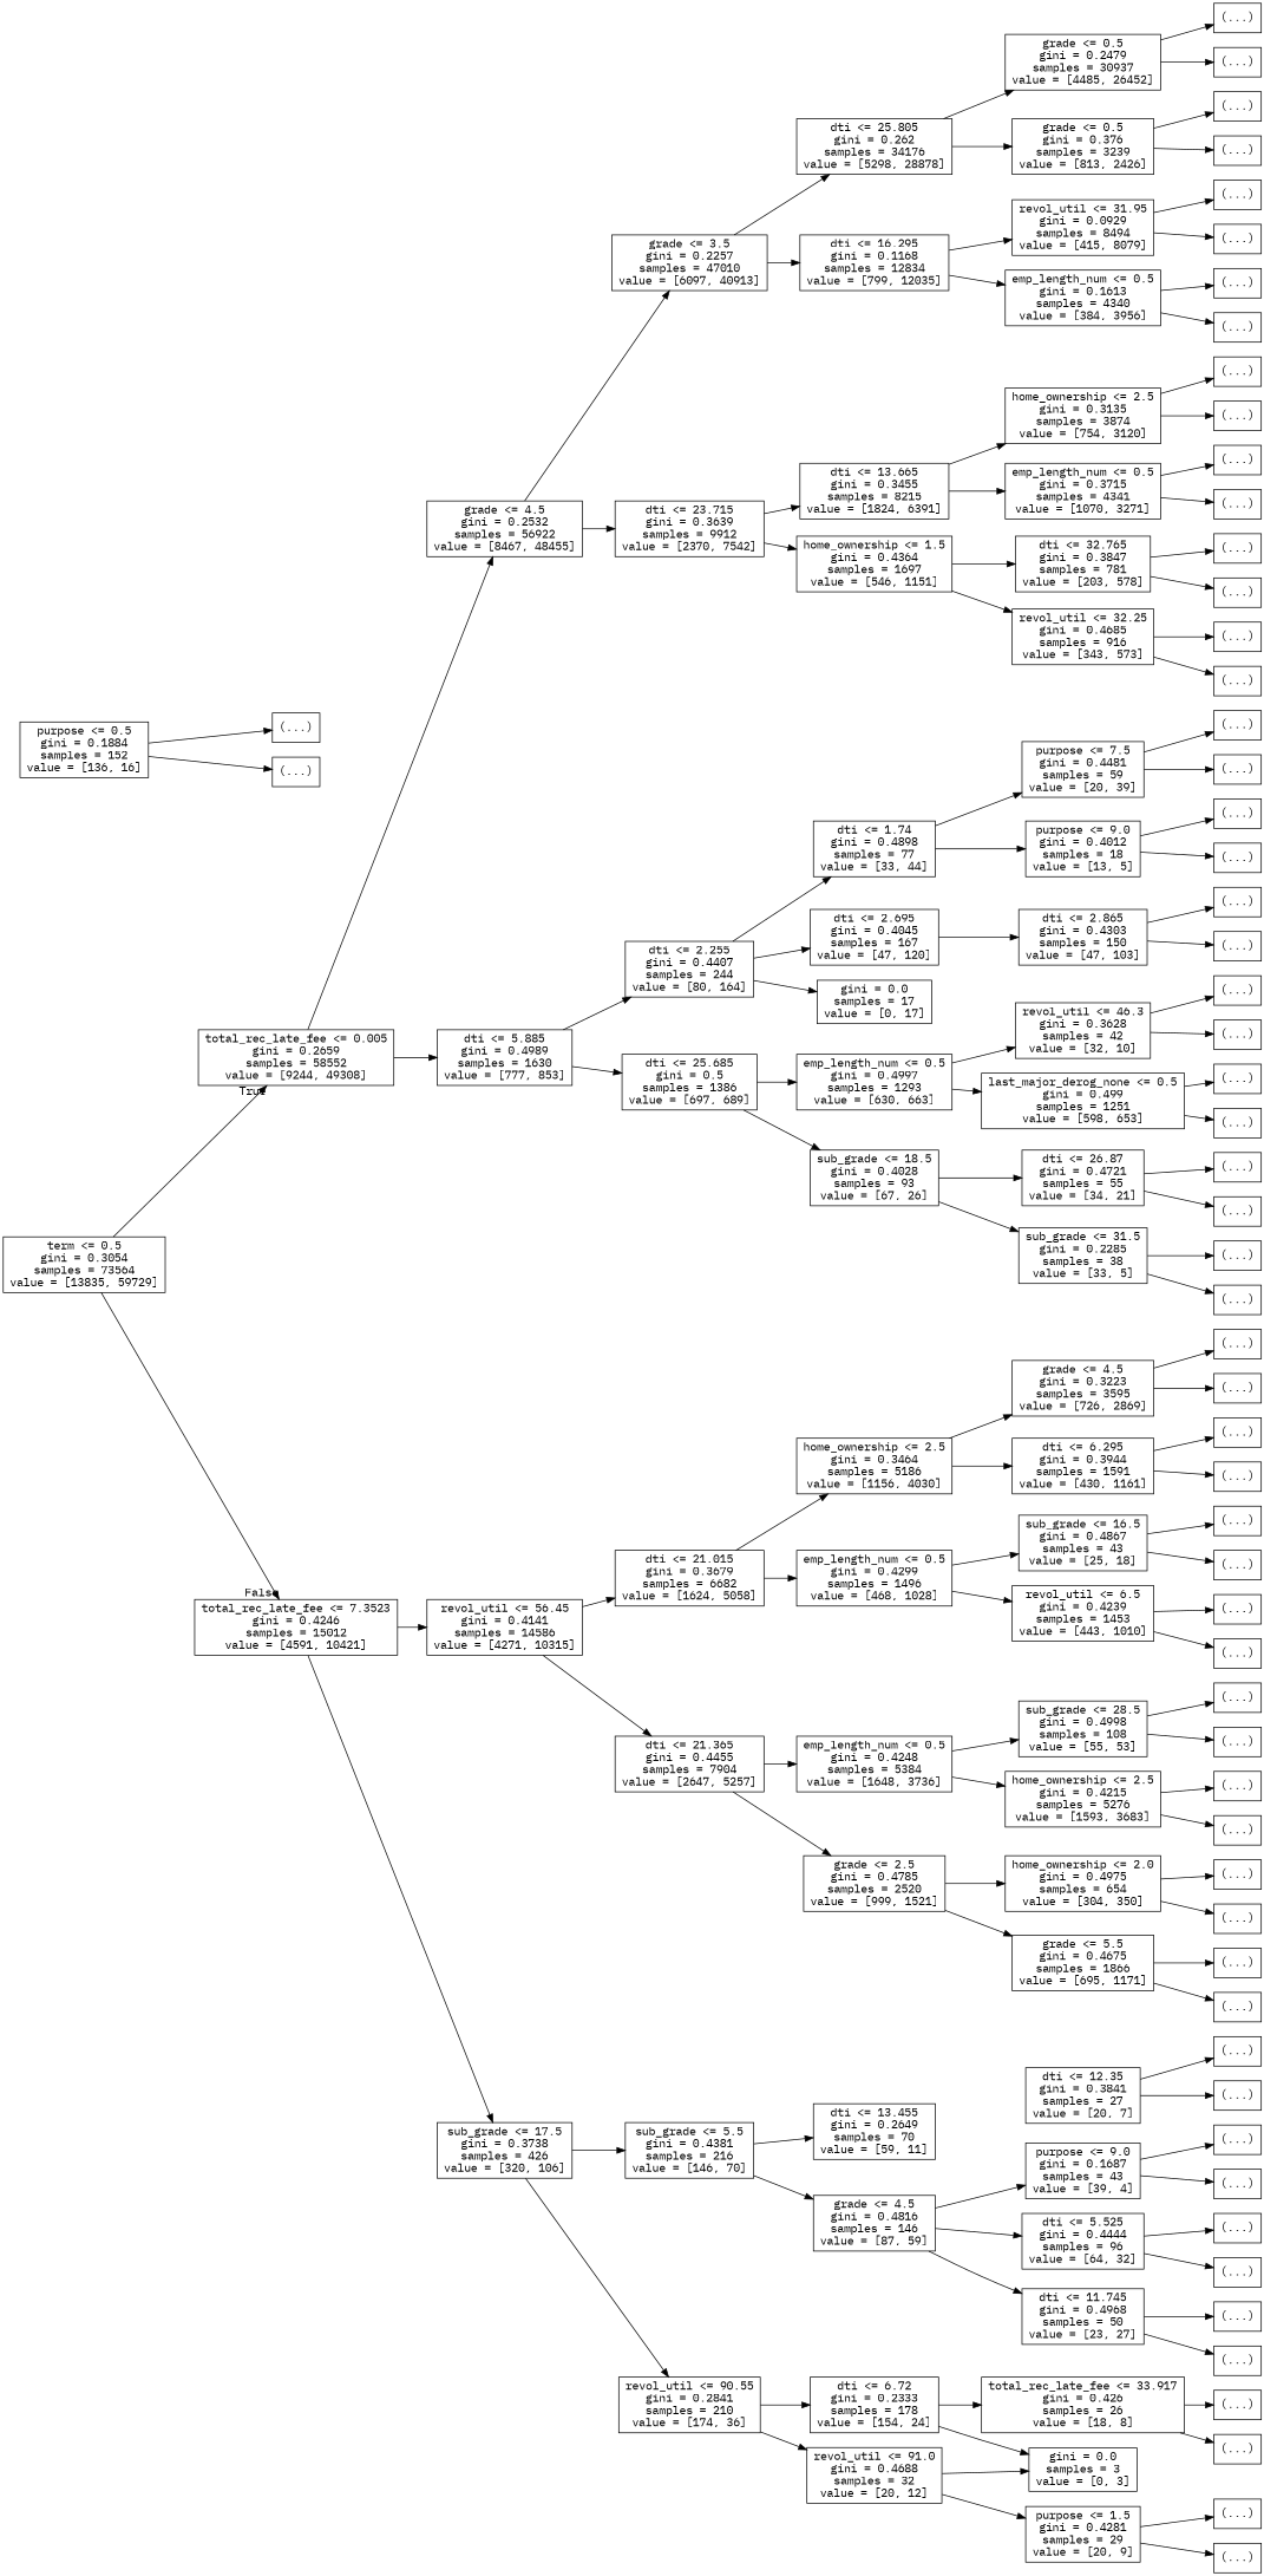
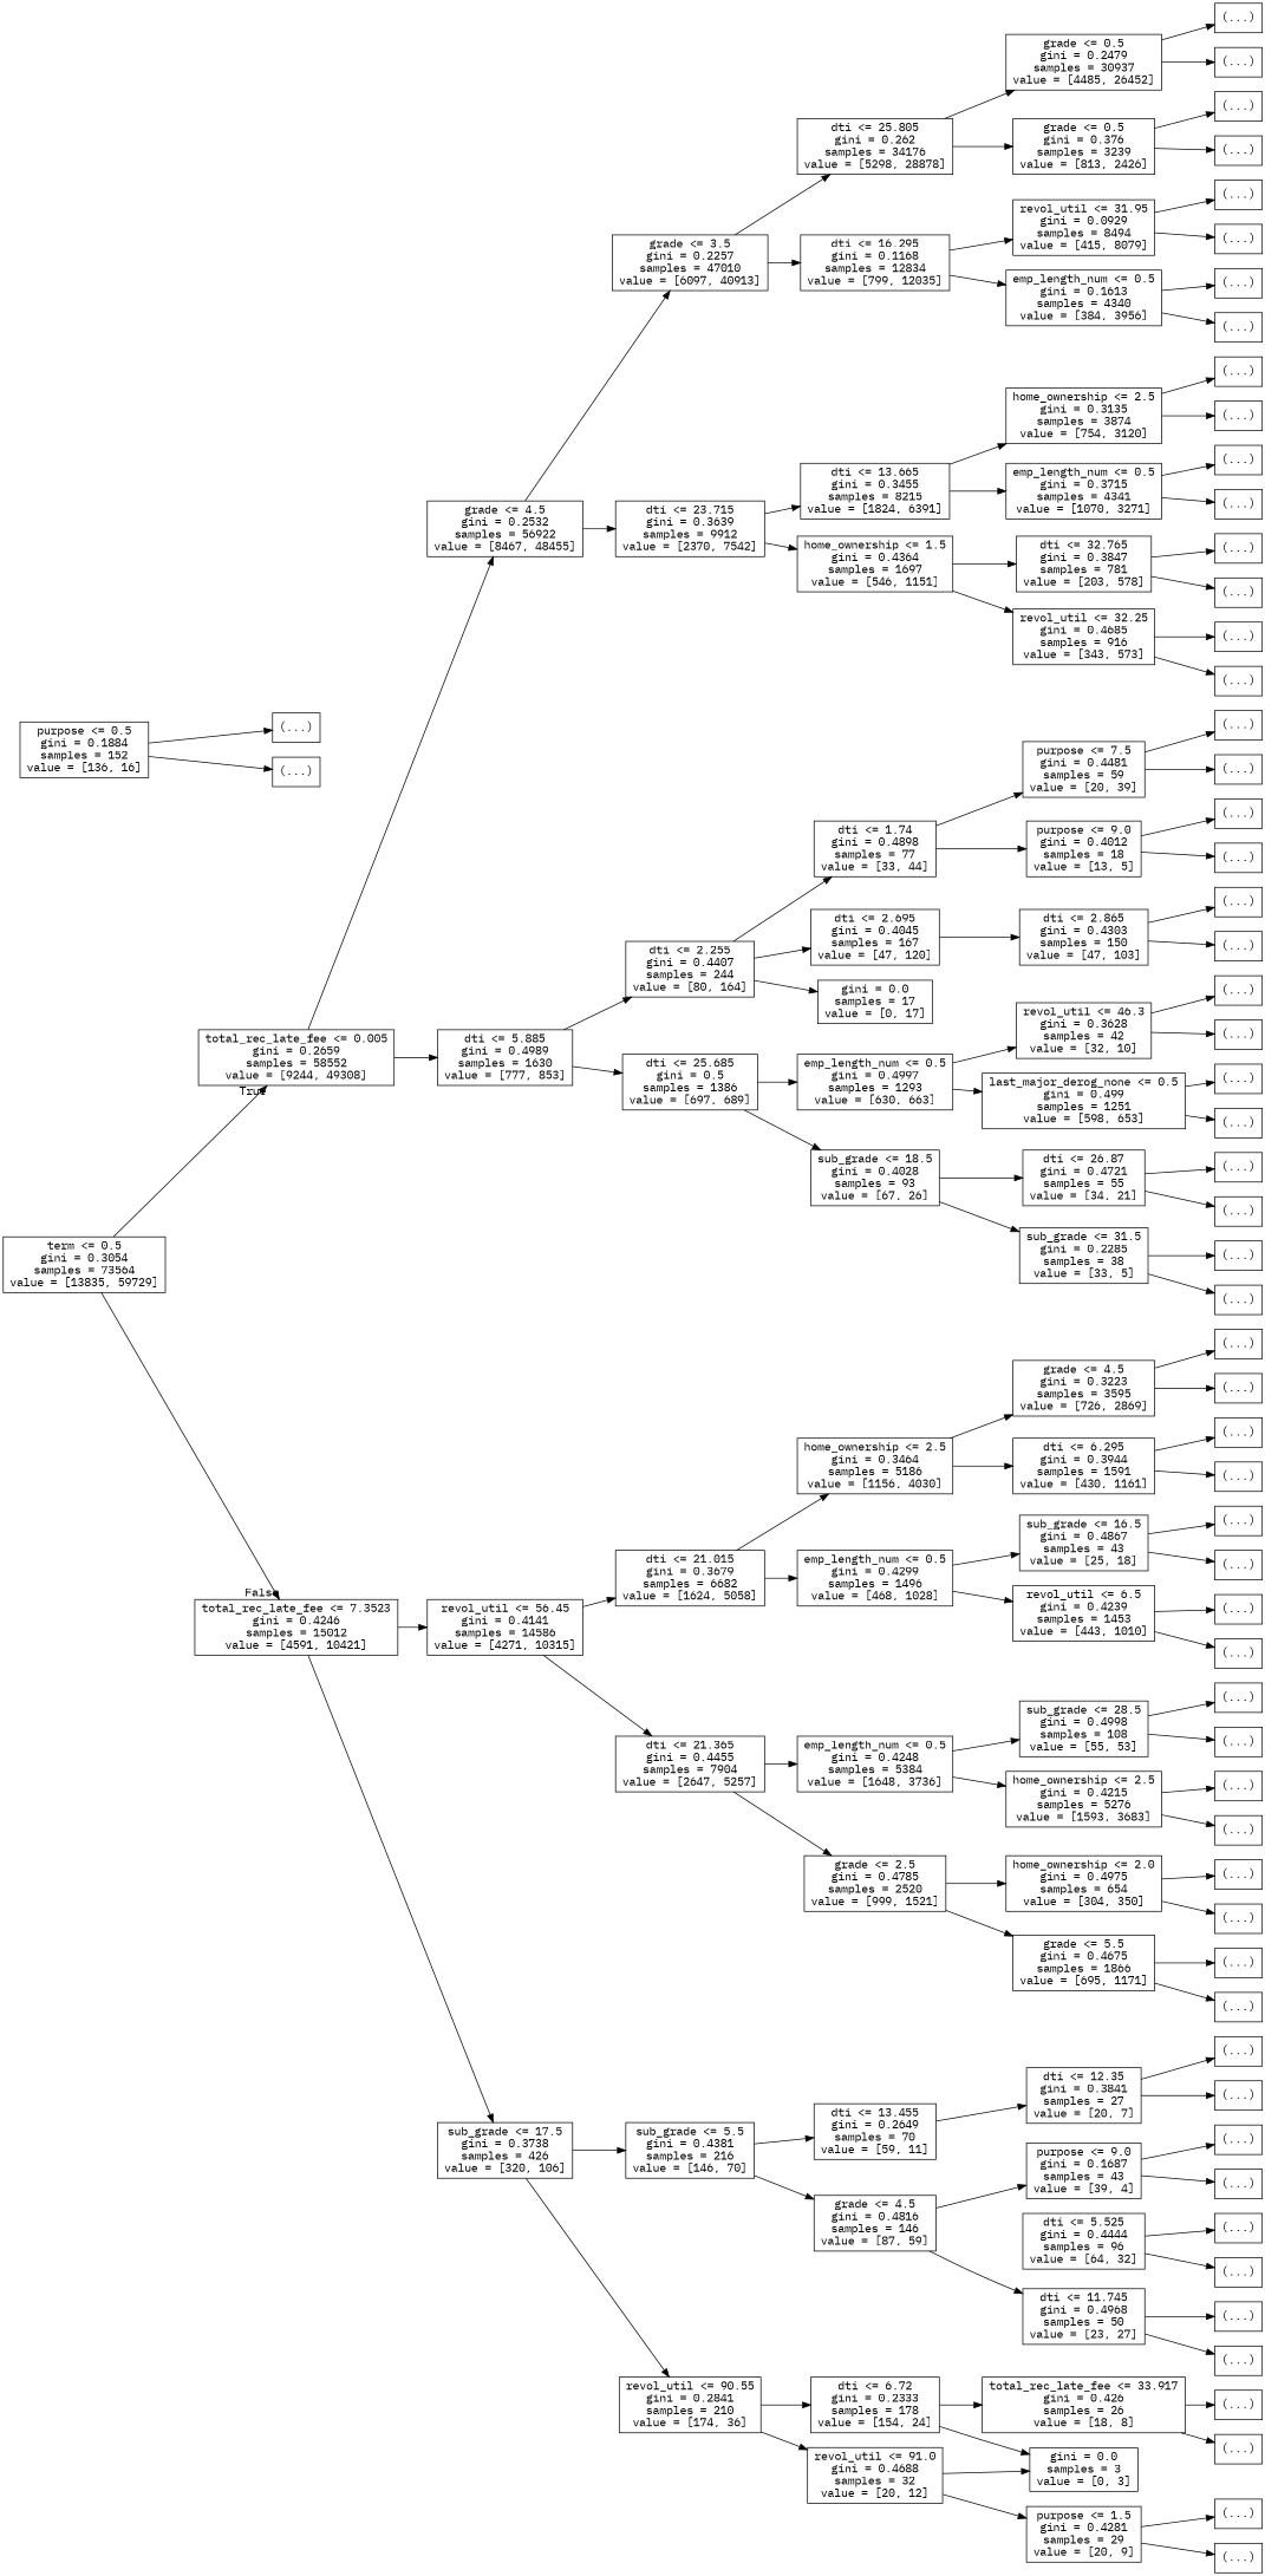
  digraph {
    fontname="IBM Plex Mono"
    rankdir=LR
    node [fontname="IBM Plex Mono" shape=box]
    edge [fontname="IBM Plex Mono"]
    n1 [label="term <= 0.5\ngini = 0.3054\nsamples = 73564\nvalue = [13835, 59729]"]
    n2 [label="total_rec_late_fee <= 0.005\ngini = 0.2659\nsamples = 58552\nvalue = [9244, 49308]"]
    n3 [label="total_rec_late_fee <= 7.3523\ngini = 0.4246\nsamples = 15012\nvalue = [4591, 10421]"]
    n4 [label="grade <= 4.5\ngini = 0.2532\nsamples = 56922\nvalue = [8467, 48455]"]
    n5 [label="dti <= 5.885\ngini = 0.4989\nsamples = 1630\nvalue = [777, 853]"]
    n6 [label="revol_util <= 56.45\ngini = 0.4141\nsamples = 14586\nvalue = [4271, 10315]"]
    n7 [label="sub_grade <= 17.5\ngini = 0.3738\nsamples = 426\nvalue = [320, 106]"]
    n8 [label="grade <= 3.5\ngini = 0.2257\nsamples = 47010\nvalue = [6097, 40913]"]
    n9 [label="dti <= 23.715\ngini = 0.3639\nsamples = 9912\nvalue = [2370, 7542]"]
    n10 [label="dti <= 2.255\ngini = 0.4407\nsamples = 244\nvalue = [80, 164]"]
    n11 [label="dti <= 25.685\ngini = 0.5\nsamples = 1386\nvalue = [697, 689]"]
    n12 [label="dti <= 25.805\ngini = 0.262\nsamples = 34176\nvalue = [5298, 28878]"]
    n13 [label="dti <= 16.295\ngini = 0.1168\nsamples = 12834\nvalue = [799, 12035]"]
    n14 [label="dti <= 13.665\ngini = 0.3455\nsamples = 8215\nvalue = [1824, 6391]"]
    n15 [label="home_ownership <= 1.5\ngini = 0.4364\nsamples = 1697\nvalue = [546, 1151]"]
    n16 [label="grade <= 0.5\ngini = 0.2479\nsamples = 30937\nvalue = [4485, 26452]"]
    n17 [label="grade <= 0.5\ngini = 0.376\nsamples = 3239\nvalue = [813, 2426]"]
    n18 [label="revol_util <= 31.95\ngini = 0.0929\nsamples = 8494\nvalue = [415, 8079]"]
    n19 [label="emp_length_num <= 0.5\ngini = 0.1613\nsamples = 4340\nvalue = [384, 3956]"]
    n20 [label="(...)"]
    n21 [label="(...)"]
    n22 [label="(...)"]
    n23 [label="(...)"]
    n24 [label="(...)"]
    n25 [label="(...)"]
    n26 [label="(...)"]
    n27 [label="(...)"]
    n28 [label="home_ownership <= 2.5\ngini = 0.3135\nsamples = 3874\nvalue = [754, 3120]"]
    n29 [label="emp_length_num <= 0.5\ngini = 0.3715\nsamples = 4341\nvalue = [1070, 3271]"]
    n30 [label="dti <= 32.765\ngini = 0.3847\nsamples = 781\nvalue = [203, 578]"]
    n31 [label="revol_util <= 32.25\ngini = 0.4685\nsamples = 916\nvalue = [343, 573]"]
    n32 [label="(...)"]
    n33 [label="(...)"]
    n34 [label="(...)"]
    n35 [label="(...)"]
    n36 [label="(...)"]
    n37 [label="(...)"]
    n38 [label="(...)"]
    n39 [label="(...)"]
    n40 [label="dti <= 1.74\ngini = 0.4898\nsamples = 77\nvalue = [33, 44]"]
    n41 [label="dti <= 2.695\ngini = 0.4045\nsamples = 167\nvalue = [47, 120]"]
    n42 [label="gini = 0.0\nsamples = 17\nvalue = [0, 17]"]
    n43 [label="emp_length_num <= 0.5\ngini = 0.4997\nsamples = 1293\nvalue = [630, 663]"]
    n44 [label="sub_grade <= 18.5\ngini = 0.4028\nsamples = 93\nvalue = [67, 26]"]
    n45 [label="purpose <= 7.5\ngini = 0.4481\nsamples = 59\nvalue = [20, 39]"]
    n46 [label="purpose <= 9.0\ngini = 0.4012\nsamples = 18\nvalue = [13, 5]"]
    n47 [label="dti <= 2.865\ngini = 0.4303\nsamples = 150\nvalue = [47, 103]"]
    n48 [label="(...)"]
    n49 [label="(...)"]
    n50 [label="(...)"]
    n51 [label="(...)"]
    n52 [label="(...)"]
    n53 [label="(...)"]
    n54 [label="revol_util <= 46.3\ngini = 0.3628\nsamples = 42\nvalue = [32, 10]"]
    n55 [label="last_major_derog_none <= 0.5\ngini = 0.499\nsamples = 1251\nvalue = [598, 653]"]
    n56 [label="dti <= 26.87\ngini = 0.4721\nsamples = 55\nvalue = [34, 21]"]
    n57 [label="sub_grade <= 31.5\ngini = 0.2285\nsamples = 38\nvalue = [33, 5]"]
    n58 [label="(...)"]
    n59 [label="(...)"]
    n60 [label="(...)"]
    n61 [label="(...)"]
    n62 [label="(...)"]
    n63 [label="(...)"]
    n64 [label="(...)"]
    n65 [label="(...)"]
    n66 [label="dti <= 21.015\ngini = 0.3679\nsamples = 6682\nvalue = [1624, 5058]"]
    n67 [label="dti <= 21.365\ngini = 0.4455\nsamples = 7904\nvalue = [2647, 5257]"]
    n68 [label="sub_grade <= 5.5\ngini = 0.4381\nsamples = 216\nvalue = [146, 70]"]
    n69 [label="revol_util <= 90.55\ngini = 0.2841\nsamples = 210\nvalue = [174, 36]"]
    n70 [label="home_ownership <= 2.5\ngini = 0.3464\nsamples = 5186\nvalue = [1156, 4030]"]
    n71 [label="emp_length_num <= 0.5\ngini = 0.4299\nsamples = 1496\nvalue = [468, 1028]"]
    n72 [label="emp_length_num <= 0.5\ngini = 0.4248\nsamples = 5384\nvalue = [1648, 3736]"]
    n73 [label="grade <= 2.5\ngini = 0.4785\nsamples = 2520\nvalue = [999, 1521]"]
    n74 [label="grade <= 4.5\ngini = 0.3223\nsamples = 3595\nvalue = [726, 2869]"]
    n75 [label="dti <= 6.295\ngini = 0.3944\nsamples = 1591\nvalue = [430, 1161]"]
    n76 [label="sub_grade <= 16.5\ngini = 0.4867\nsamples = 43\nvalue = [25, 18]"]
    n77 [label="revol_util <= 6.5\ngini = 0.4239\nsamples = 1453\nvalue = [443, 1010]"]
    n78 [label="(...)"]
    n79 [label="(...)"]
    n80 [label="(...)"]
    n81 [label="(...)"]
    n82 [label="(...)"]
    n83 [label="(...)"]
    n84 [label="(...)"]
    n85 [label="(...)"]
    n86 [label="sub_grade <= 28.5\ngini = 0.4998\nsamples = 108\nvalue = [55, 53]"]
    n87 [label="home_ownership <= 2.5\ngini = 0.4215\nsamples = 5276\nvalue = [1593, 3683]"]
    n88 [label="home_ownership <= 2.0\ngini = 0.4975\nsamples = 654\nvalue = [304, 350]"]
    n89 [label="grade <= 5.5\ngini = 0.4675\nsamples = 1866\nvalue = [695, 1171]"]
    n90 [label="(...)"]
    n91 [label="(...)"]
    n92 [label="(...)"]
    n93 [label="(...)"]
    n94 [label="(...)"]
    n95 [label="(...)"]
    n96 [label="(...)"]
    n97 [label="(...)"]
    n98 [label="dti <= 13.455\ngini = 0.2649\nsamples = 70\nvalue = [59, 11]"]
    n99 [label="grade <= 4.5\ngini = 0.4816\nsamples = 146\nvalue = [87, 59]"]
    n100 [label="dti <= 6.72\ngini = 0.2333\nsamples = 178\nvalue = [154, 24]"]
    n101 [label="revol_util <= 91.0\ngini = 0.4688\nsamples = 32\nvalue = [20, 12]"]
    n102 [label="dti <= 12.35\ngini = 0.3841\nsamples = 27\nvalue = [20, 7]"]
    n103 [label="purpose <= 9.0\ngini = 0.1687\nsamples = 43\nvalue = [39, 4]"]
    n104 [label="dti <= 5.525\ngini = 0.4444\nsamples = 96\nvalue = [64, 32]"]
    n105 [label="dti <= 11.745\ngini = 0.4968\nsamples = 50\nvalue = [23, 27]"]
    n106 [label="(...)"]
    n107 [label="(...)"]
    n108 [label="(...)"]
    n109 [label="(...)"]
    n110 [label="(...)"]
    n111 [label="(...)"]
    n112 [label="(...)"]
    n113 [label="(...)"]
    n114 [label="total_rec_late_fee <= 33.917\ngini = 0.426\nsamples = 26\nvalue = [18, 8]"]
    n115 [label="gini = 0.0\nsamples = 3\nvalue = [0, 3]"]
    n116 [label="purpose <= 1.5\ngini = 0.4281\nsamples = 29\nvalue = [20, 9]"]
    n117 [label="(...)"]
    n118 [label="(...)"]
    n119 [label="purpose <= 0.5\ngini = 0.1884\nsamples = 152\nvalue = [136, 16]"]
    n120 [label="(...)"]
    n121 [label="(...)"]
    n122 [label="(...)"]
    n123 [label="(...)"]
    n1 -> n2 [headlabel=True labelangle=45 labeldistance=2.5]
    n1 -> n3 [headlabel=False labelangle=-45 labeldistance=2.5]
    n2 -> n4
    n2 -> n5
    n3 -> n6
    n3 -> n7
    n4 -> n8
    n4 -> n9
    n5 -> n10
    n5 -> n11
    n6 -> n66
    n6 -> n67
    n7 -> n68
    n7 -> n69
    n8 -> n12
    n8 -> n13
    n9 -> n14
    n9 -> n15
    n10 -> n40
    n10 -> n41
    n10 -> n42
    n11 -> n43
    n11 -> n44
    n12 -> n16
    n12 -> n17
    n13 -> n18
    n13 -> n19
    n14 -> n28
    n14 -> n29
    n15 -> n30
    n15 -> n31
    n16 -> n20
    n16 -> n21
    n17 -> n22
    n17 -> n23
    n18 -> n24
    n18 -> n25
    n19 -> n26
    n19 -> n27
    n28 -> n32
    n28 -> n33
    n29 -> n34
    n29 -> n35
    n30 -> n36
    n30 -> n37
    n31 -> n38
    n31 -> n39
    n40 -> n45
    n40 -> n46
    n41 -> n47
    n43 -> n54
    n43 -> n55
    n44 -> n56
    n44 -> n57
    n45 -> n48
    n45 -> n49
    n46 -> n50
    n46 -> n51
    n47 -> n52
    n47 -> n53
    n54 -> n58
    n54 -> n59
    n55 -> n60
    n55 -> n61
    n56 -> n62
    n56 -> n63
    n57 -> n64
    n57 -> n65
    n66 -> n70
    n66 -> n71
    n67 -> n72
    n67 -> n73
    n68 -> n98
    n68 -> n99
    n69 -> n100
    n69 -> n101
    n70 -> n74
    n70 -> n75
    n71 -> n76
    n71 -> n77
    n72 -> n86
    n72 -> n87
    n73 -> n88
    n73 -> n89
    n74 -> n78
    n74 -> n79
    n75 -> n80
    n75 -> n81
    n76 -> n82
    n76 -> n83
    n77 -> n84
    n77 -> n85
    n86 -> n90
    n86 -> n91
    n87 -> n92
    n87 -> n93
    n88 -> n94
    n88 -> n95
    n89 -> n96
    n89 -> n97
+   n98 -> n102
    n99 -> n103
-   n99 -> n104
    n99 -> n105
    n100 -> n114
    n100 -> n115
    n101 -> n115
    n101 -> n116
    n102 -> n106
    n102 -> n107
    n103 -> n108
    n103 -> n109
    n104 -> n110
    n104 -> n111
    n105 -> n112
    n105 -> n113
    n114 -> n117
    n114 -> n118
    n116 -> n122
    n116 -> n123
    n119 -> n120
    n119 -> n121
  }
